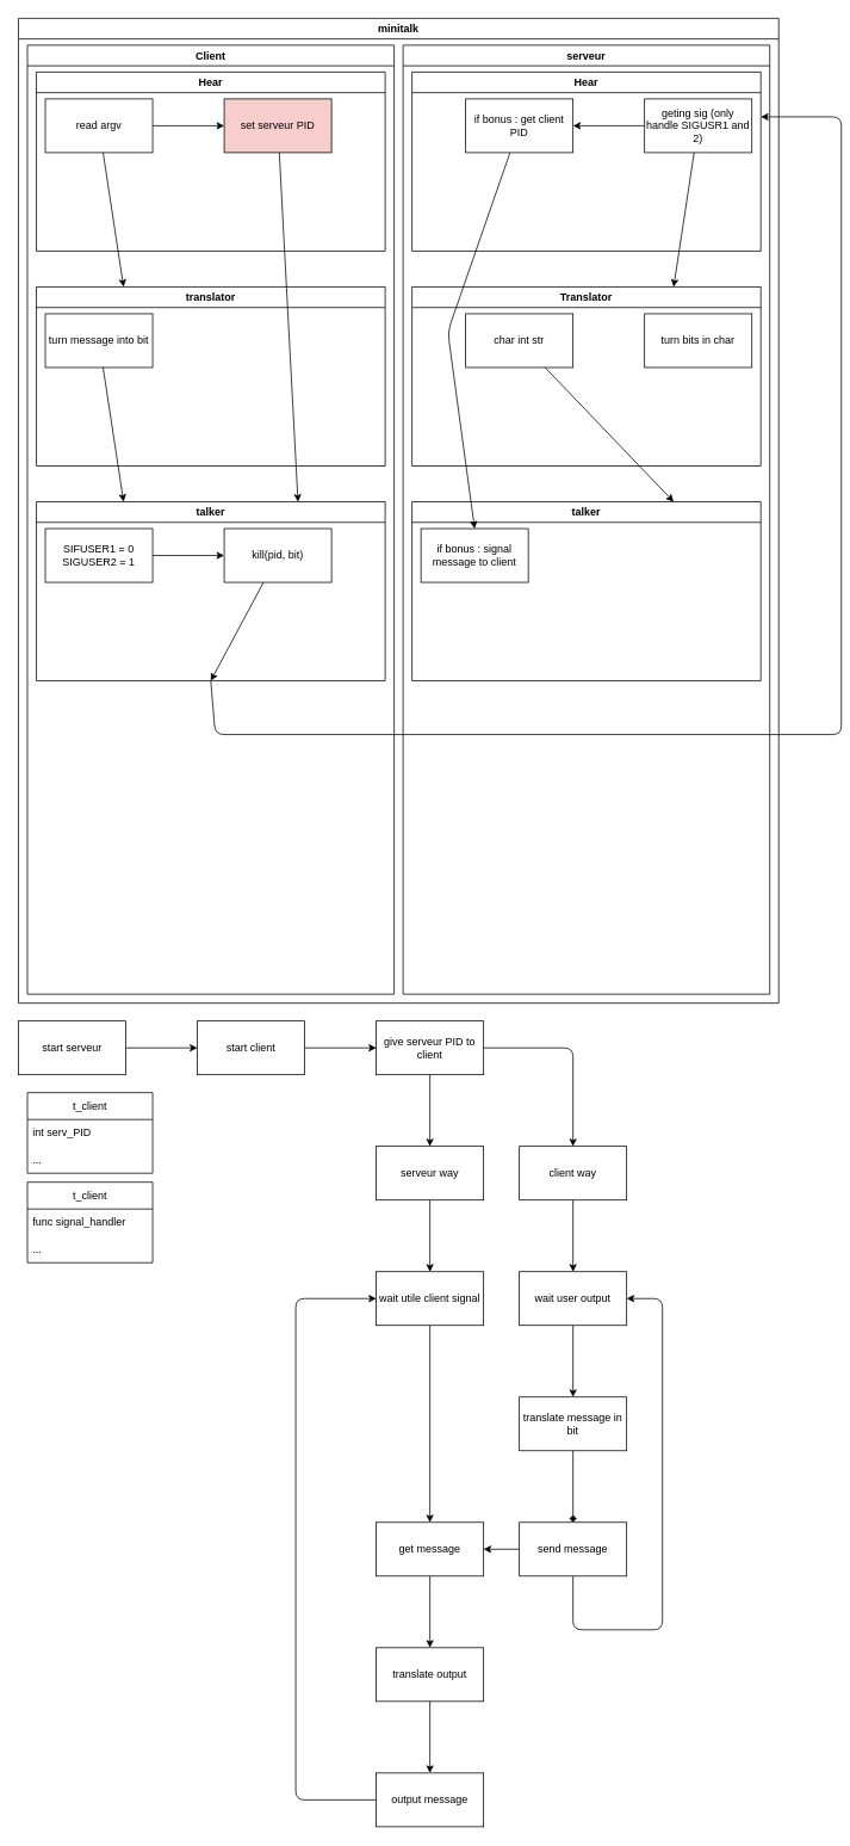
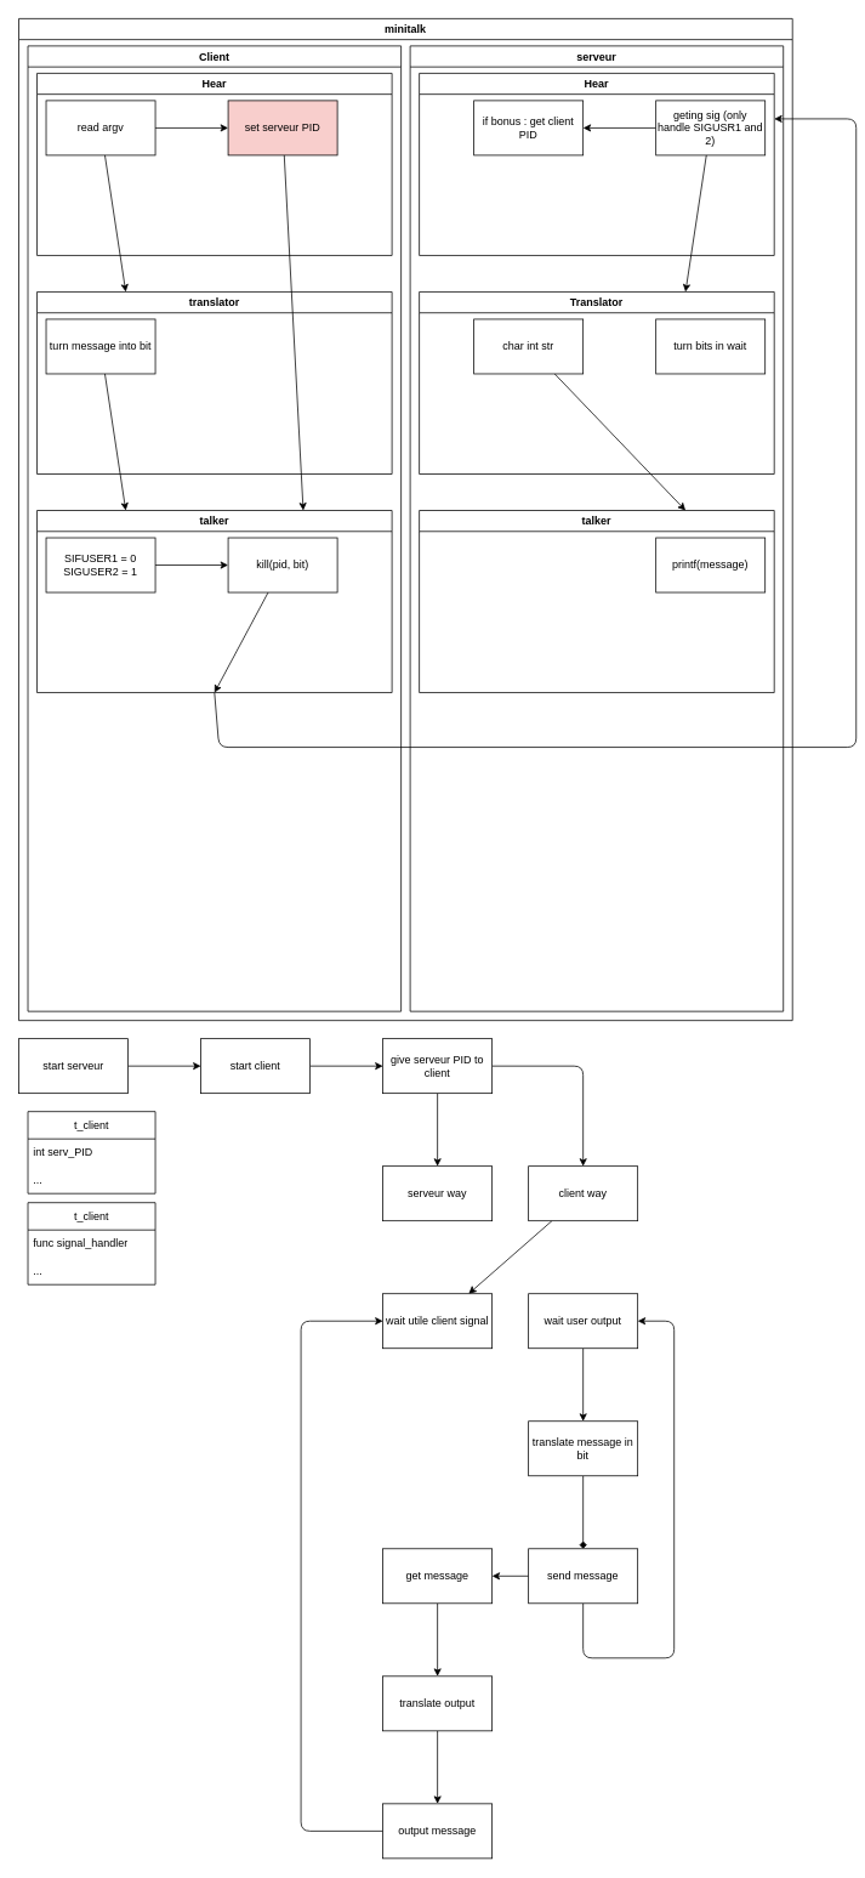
  <mxCell id="0" />
  <mxCell id="1" parent="0" />
  <mxCell id="2" value="minitalk&lt;br&gt;" style="swimlane;whiteSpace=wrap;html=1;" parent="1" vertex="1"><mxGeometry width="850" height="1100" as="geometry" x="20" y="20" /></mxCell>
  <mxCell id="3" value="Client" style="swimlane;whiteSpace=wrap;html=1;" parent="2" vertex="1"><mxGeometry x="10" y="30" width="410" height="1060" as="geometry" /></mxCell>
  <mxCell id="4" value="Hear" style="swimlane;whiteSpace=wrap;html=1;" parent="3" vertex="1"><mxGeometry x="10" y="30" width="390" height="200" as="geometry" /></mxCell>
  <mxCell id="5" value="" style="edgeStyle=none;html=1;" parent="4" source="6" target="7" edge="1"><mxGeometry relative="1" as="geometry" /></mxCell>
  <mxCell id="6" value="read argv" style="rounded=0;whiteSpace=wrap;html=1;" parent="4" vertex="1"><mxGeometry x="10" y="30" width="120" height="60" as="geometry" /></mxCell>
  <mxCell id="7" value="set serveur PID" style="whiteSpace=wrap;html=1;rounded=0;fillColor=#f8cecc;" parent="4" vertex="1"><mxGeometry x="210" y="30" width="120" height="60" as="geometry" /></mxCell>
  <mxCell id="8" value="translator" style="swimlane;whiteSpace=wrap;html=1;" parent="3" vertex="1"><mxGeometry x="10" y="270" width="390" height="200" as="geometry" /></mxCell>
  <mxCell id="9" value="turn message into bit" style="rounded=0;whiteSpace=wrap;html=1;" parent="8" vertex="1"><mxGeometry x="10" y="30" width="120" height="60" as="geometry" /></mxCell>
  <mxCell id="10" value="talker" style="swimlane;whiteSpace=wrap;html=1;" parent="3" vertex="1"><mxGeometry x="10" y="510" width="390" height="200" as="geometry" /></mxCell>
  <mxCell id="11" value="" style="edgeStyle=none;html=1;" parent="10" source="12" target="14" edge="1"><mxGeometry relative="1" as="geometry" /></mxCell>
  <mxCell id="12" value="SIFUSER1 = 0&lt;br&gt;SIGUSER2 = 1" style="rounded=0;whiteSpace=wrap;html=1;" parent="10" vertex="1"><mxGeometry x="10" y="30" width="120" height="60" as="geometry" /></mxCell>
  <mxCell id="13" style="edgeStyle=none;html=1;entryX=0.5;entryY=1;entryDx=0;entryDy=0;" parent="10" source="14" target="10" edge="1"><mxGeometry relative="1" as="geometry" /></mxCell>
  <mxCell id="14" value="kill(pid, bit)" style="whiteSpace=wrap;html=1;rounded=0;" parent="10" vertex="1"><mxGeometry x="210" y="30" width="120" height="60" as="geometry" /></mxCell>
  <mxCell id="15" style="edgeStyle=none;html=1;entryX=0.25;entryY=0;entryDx=0;entryDy=0;" parent="3" source="6" target="8" edge="1"><mxGeometry relative="1" as="geometry" /></mxCell>
  <mxCell id="16" style="edgeStyle=none;html=1;entryX=0.25;entryY=0;entryDx=0;entryDy=0;" parent="3" source="9" target="10" edge="1"><mxGeometry relative="1" as="geometry" /></mxCell>
  <mxCell id="17" style="edgeStyle=none;html=1;entryX=0.75;entryY=0;entryDx=0;entryDy=0;" parent="3" source="7" target="10" edge="1"><mxGeometry relative="1" as="geometry" /></mxCell>
  <mxCell id="18" value="serveur" style="swimlane;whiteSpace=wrap;html=1;" parent="2" vertex="1"><mxGeometry x="430" y="30" width="410" height="1060" as="geometry" /></mxCell>
  <mxCell id="19" value="Hear" style="swimlane;whiteSpace=wrap;html=1;" parent="18" vertex="1"><mxGeometry x="10" y="30" width="390" height="200" as="geometry" /></mxCell>
  <mxCell id="20" value="" style="edgeStyle=none;html=1;" parent="19" source="21" target="22" edge="1"><mxGeometry relative="1" as="geometry" /></mxCell>
  <mxCell id="21" value="geting sig (only handle SIGUSR1 and 2)" style="rounded=0;whiteSpace=wrap;html=1;" parent="19" vertex="1"><mxGeometry x="260" y="30" width="120" height="60" as="geometry" /></mxCell>
  <mxCell id="22" value="if bonus : get client PID" style="whiteSpace=wrap;html=1;rounded=0;" parent="19" vertex="1"><mxGeometry x="60" y="30" width="120" height="60" as="geometry" /></mxCell>
  <mxCell id="23" value="Translator" style="swimlane;whiteSpace=wrap;html=1;startSize=23;" parent="18" vertex="1"><mxGeometry x="10" y="270" width="390" height="200" as="geometry" /></mxCell>
- <mxCell id="24" value="turn bits in char" style="rounded=0;whiteSpace=wrap;html=1;" parent="23" vertex="1"><mxGeometry x="260" y="30" width="120" height="60" as="geometry" /></mxCell>
+ <mxCell id="24" value="turn bits in wait" style="rounded=0;whiteSpace=wrap;html=1;" parent="23" vertex="1"><mxGeometry x="260" y="30" width="120" height="60" as="geometry" /></mxCell>
  <mxCell id="25" value="char int str" style="whiteSpace=wrap;html=1;rounded=0;" parent="23" vertex="1"><mxGeometry x="60" y="30" width="120" height="60" as="geometry" /></mxCell>
  <mxCell id="26" value="talker" style="swimlane;whiteSpace=wrap;html=1;" parent="18" vertex="1"><mxGeometry x="10" y="510" width="390" height="200" as="geometry" /></mxCell>
- <mxCell id="28" value="if bonus : signal message to client" style="whiteSpace=wrap;html=1;" parent="26" vertex="1"><mxGeometry x="10" y="30" width="120" height="60" as="geometry" /></mxCell>
+ <mxCell id="27" value="printf(message)" style="whiteSpace=wrap;html=1;" parent="26" vertex="1"><mxGeometry x="260" y="30" width="120" height="60" as="geometry" /></mxCell>
  <mxCell id="29" style="edgeStyle=none;html=1;entryX=0.75;entryY=0;entryDx=0;entryDy=0;" parent="18" source="21" target="23" edge="1"><mxGeometry relative="1" as="geometry" /></mxCell>
  <mxCell id="30" style="edgeStyle=none;html=1;entryX=0.75;entryY=0;entryDx=0;entryDy=0;" parent="18" source="25" target="26" edge="1"><mxGeometry relative="1" as="geometry" /></mxCell>
- <mxCell id="31" style="edgeStyle=none;html=1;entryX=0.5;entryY=0;entryDx=0;entryDy=0;" parent="18" source="22" target="28" edge="1"><mxGeometry relative="1" as="geometry"><Array as="points"><mxPoint x="50" y="320" /></Array></mxGeometry></mxCell>
  <mxCell id="32" style="edgeStyle=none;html=1;exitX=0.5;exitY=1;exitDx=0;exitDy=0;entryX=1;entryY=0.25;entryDx=0;entryDy=0;" parent="2" source="10" target="19" edge="1"><mxGeometry relative="1" as="geometry"><Array as="points"><mxPoint x="220" y="800" /><mxPoint x="920" y="800" /><mxPoint x="920" y="110" /></Array></mxGeometry></mxCell>
  <mxCell id="33" value="" style="edgeStyle=none;html=1;" parent="1" source="34" target="36" edge="1"><mxGeometry relative="1" as="geometry" /></mxCell>
  <mxCell id="34" value="start serveur" style="rounded=0;whiteSpace=wrap;html=1;" parent="1" vertex="1"><mxGeometry y="1140" width="120" height="60" as="geometry" x="20" /></mxCell>
  <mxCell id="35" value="" style="edgeStyle=none;html=1;" parent="1" source="36" target="39" edge="1"><mxGeometry relative="1" as="geometry" /></mxCell>
  <mxCell id="36" value="start client" style="whiteSpace=wrap;html=1;rounded=0;" parent="1" vertex="1"><mxGeometry x="220" y="1140" width="120" height="60" as="geometry" /></mxCell>
  <mxCell id="37" value="" style="edgeStyle=none;html=1;exitX=1;exitY=0.5;exitDx=0;exitDy=0;" parent="1" source="39" target="41" edge="1"><mxGeometry relative="1" as="geometry"><Array as="points"><mxPoint x="640" y="1170" /></Array></mxGeometry></mxCell>
  <mxCell id="38" value="" style="edgeStyle=none;html=1;" parent="1" source="39" target="43" edge="1"><mxGeometry relative="1" as="geometry" /></mxCell>
  <mxCell id="39" value="give serveur PID to client&lt;br&gt;" style="whiteSpace=wrap;html=1;rounded=0;" parent="1" vertex="1"><mxGeometry x="420" y="1140" width="120" height="60" as="geometry" /></mxCell>
- <mxCell id="40" value="" style="edgeStyle=none;html=1;" parent="1" source="41" target="47" edge="1"><mxGeometry relative="1" as="geometry" /></mxCell>
+ <mxCell id="40" value="" style="edgeStyle=none;html=1;" parent="1" source="41" target="45" edge="1"><mxGeometry relative="1" as="geometry" /></mxCell>
  <mxCell id="41" value="client way" style="whiteSpace=wrap;html=1;rounded=0;" parent="1" vertex="1"><mxGeometry x="580" y="1280" width="120" height="60" as="geometry" /></mxCell>
- <mxCell id="42" value="" style="edgeStyle=none;html=1;" parent="1" source="43" target="45" edge="1"><mxGeometry relative="1" as="geometry" /></mxCell>
  <mxCell id="43" value="serveur way" style="whiteSpace=wrap;html=1;rounded=0;" parent="1" vertex="1"><mxGeometry x="420" y="1280" width="120" height="60" as="geometry" /></mxCell>
- <mxCell id="44" style="edgeStyle=none;html=1;entryX=0.5;entryY=0;entryDx=0;entryDy=0;" parent="1" source="45" target="54" edge="1"><mxGeometry relative="1" as="geometry" /></mxCell>
  <mxCell id="45" value="wait utile client signal" style="whiteSpace=wrap;html=1;rounded=0;" parent="1" vertex="1"><mxGeometry x="420" y="1420" width="120" height="60" as="geometry" /></mxCell>
  <mxCell id="46" value="" style="edgeStyle=none;html=1;" parent="1" source="47" target="49" edge="1"><mxGeometry relative="1" as="geometry" /></mxCell>
  <mxCell id="47" value="wait user output" style="whiteSpace=wrap;html=1;rounded=0;" parent="1" vertex="1"><mxGeometry x="580" y="1420" width="120" height="60" as="geometry" /></mxCell>
  <mxCell id="48" value="" style="edgeStyle=none;html=1;endArrow=diamond;" parent="1" source="49" target="52" edge="1"><mxGeometry relative="1" as="geometry" /></mxCell>
  <mxCell id="49" value="translate message in bit" style="whiteSpace=wrap;html=1;rounded=0;" parent="1" vertex="1"><mxGeometry x="580" y="1560" width="120" height="60" as="geometry" /></mxCell>
  <mxCell id="50" value="" style="edgeStyle=none;html=1;" parent="1" source="52" target="54" edge="1"><mxGeometry relative="1" as="geometry" /></mxCell>
  <mxCell id="51" style="edgeStyle=none;html=1;entryX=1;entryY=0.5;entryDx=0;entryDy=0;" parent="1" source="52" target="47" edge="1"><mxGeometry relative="1" as="geometry"><Array as="points"><mxPoint x="640" y="1820" /><mxPoint x="740" y="1820" /><mxPoint x="740" y="1450" /></Array></mxGeometry></mxCell>
  <mxCell id="52" value="send message" style="whiteSpace=wrap;html=1;rounded=0;" parent="1" vertex="1"><mxGeometry x="580" y="1700" width="120" height="60" as="geometry" /></mxCell>
  <mxCell id="53" value="" style="edgeStyle=none;html=1;" parent="1" source="54" target="56" edge="1"><mxGeometry relative="1" as="geometry" /></mxCell>
  <mxCell id="54" value="get message" style="whiteSpace=wrap;html=1;rounded=0;" parent="1" vertex="1"><mxGeometry x="420" y="1700" width="120" height="60" as="geometry" /></mxCell>
  <mxCell id="55" value="" style="edgeStyle=none;html=1;" parent="1" source="56" target="58" edge="1"><mxGeometry relative="1" as="geometry" /></mxCell>
  <mxCell id="56" value="translate output" style="whiteSpace=wrap;html=1;rounded=0;" parent="1" vertex="1"><mxGeometry x="420" y="1840" width="120" height="60" as="geometry" /></mxCell>
  <mxCell id="57" style="edgeStyle=none;html=1;entryX=0;entryY=0.5;entryDx=0;entryDy=0;" parent="1" source="58" target="45" edge="1"><mxGeometry relative="1" as="geometry"><mxPoint x="320" y="2010" as="targetPoint" /><Array as="points"><mxPoint x="330" y="2010" /><mxPoint x="330" y="1450" /></Array></mxGeometry></mxCell>
  <mxCell id="58" value="output message" style="whiteSpace=wrap;html=1;rounded=0;" parent="1" vertex="1"><mxGeometry x="420" y="1980" width="120" height="60" as="geometry" /></mxCell>
  <mxCell id="59" value="t_client" style="swimlane;fontStyle=0;childLayout=stackLayout;horizontal=1;startSize=30;horizontalStack=0;resizeParent=1;resizeParentMax=0;resizeLast=0;collapsible=1;marginBottom=0;whiteSpace=wrap;html=1;" parent="1" vertex="1"><mxGeometry x="30" y="1220" width="140" height="90" as="geometry" /></mxCell>
  <mxCell id="60" value="int serv_PID" style="text;strokeColor=none;fillColor=none;align=left;verticalAlign=middle;spacingLeft=4;spacingRight=4;overflow=hidden;points=[[0,0.5],[1,0.5]];portConstraint=eastwest;rotatable=0;whiteSpace=wrap;html=1;" parent="59" vertex="1"><mxGeometry y="30" width="140" height="30" as="geometry" /></mxCell>
  <mxCell id="61" value="..." style="text;strokeColor=none;fillColor=none;align=left;verticalAlign=middle;spacingLeft=4;spacingRight=4;overflow=hidden;points=[[0,0.5],[1,0.5]];portConstraint=eastwest;rotatable=0;whiteSpace=wrap;html=1;" parent="59" vertex="1"><mxGeometry y="60" width="140" height="30" as="geometry" /></mxCell>
  <mxCell id="62" value="t_client" style="swimlane;fontStyle=0;childLayout=stackLayout;horizontal=1;startSize=30;horizontalStack=0;resizeParent=1;resizeParentMax=0;resizeLast=0;collapsible=1;marginBottom=0;whiteSpace=wrap;html=1;" parent="1" vertex="1"><mxGeometry x="30" y="1320" width="140" height="90" as="geometry" /></mxCell>
  <mxCell id="63" value="func signal_handler" style="text;strokeColor=none;fillColor=none;align=left;verticalAlign=middle;spacingLeft=4;spacingRight=4;overflow=hidden;points=[[0,0.5],[1,0.5]];portConstraint=eastwest;rotatable=0;whiteSpace=wrap;html=1;" parent="62" vertex="1"><mxGeometry y="30" width="140" height="30" as="geometry" /></mxCell>
  <mxCell id="64" value="..." style="text;strokeColor=none;fillColor=none;align=left;verticalAlign=middle;spacingLeft=4;spacingRight=4;overflow=hidden;points=[[0,0.5],[1,0.5]];portConstraint=eastwest;rotatable=0;whiteSpace=wrap;html=1;" parent="62" vertex="1"><mxGeometry y="60" width="140" height="30" as="geometry" /></mxCell>
